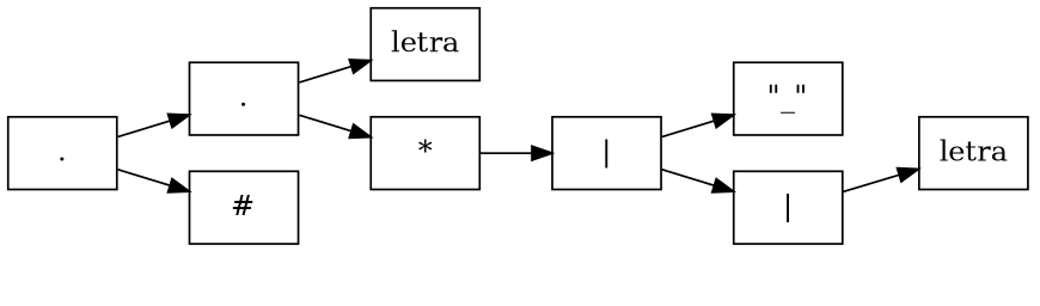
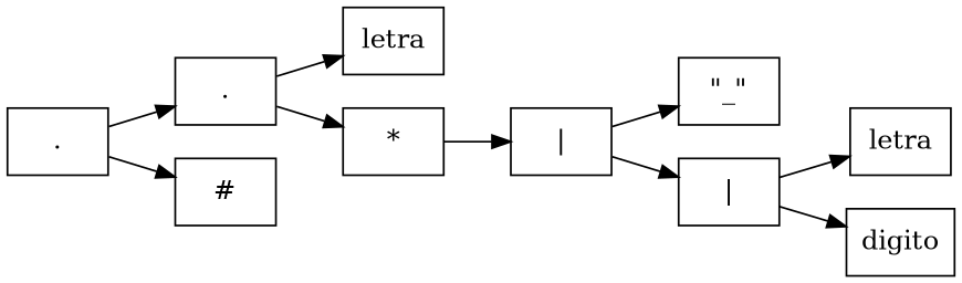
  digraph {
    concentrate=true
    rankdir=LR
    node [shape=box]
    n1 [label="."]
    n2 [label="."]
    n3 [label="#"]
    n4 [label=letra]
    n5 [label="*"]
    n6 [label="|"]
    n7 [label="\"_\""]
    n8 [label="|"]
    n9 [label=letra]
+   n10 [label=digito]
    n1 -> n2
    n1 -> n3
    n2 -> n4
    n2 -> n5
    n5 -> n6
    n6 -> n7
    n6 -> n8
    n8 -> n9
+   n8 -> n10
  }
